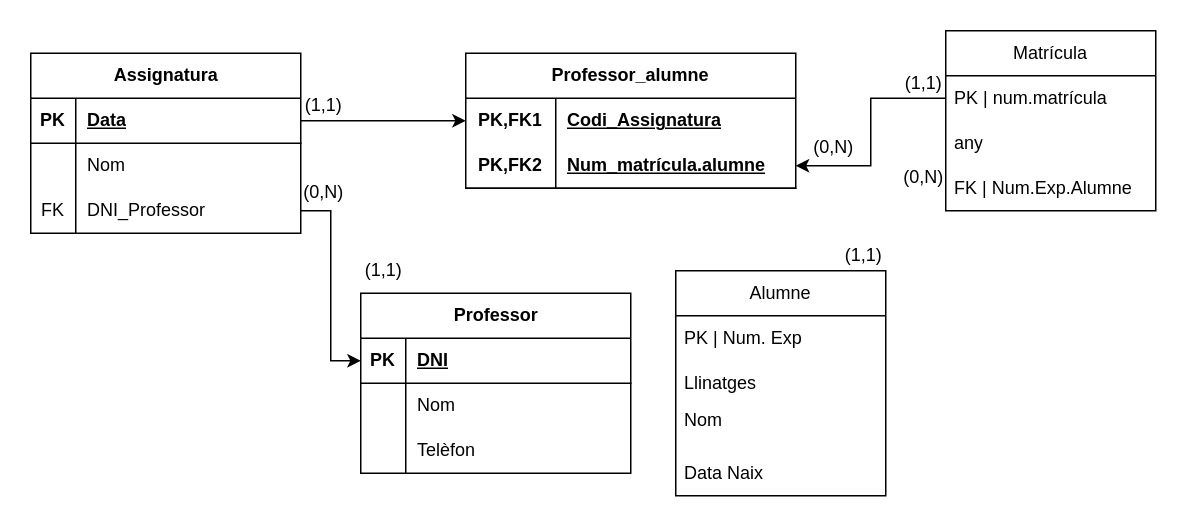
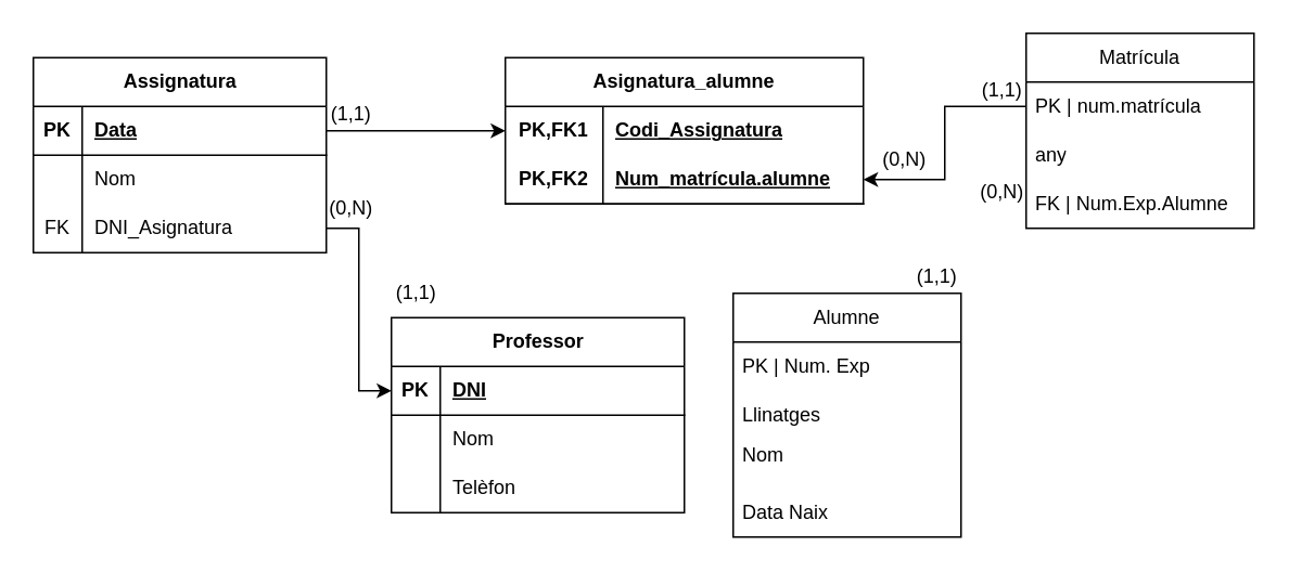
  <mxCell id="0" />
  <mxCell id="1" parent="0" />
  <mxCell id="2" value="Matrícula" style="swimlane;fontStyle=0;childLayout=stackLayout;horizontal=1;startSize=30;horizontalStack=0;resizeParent=1;resizeParentMax=0;resizeLast=0;collapsible=1;marginBottom=0;whiteSpace=wrap;html=1;" vertex="1" parent="1"><mxGeometry x="630" y="20" width="140" height="120" as="geometry"><mxRectangle x="600" y="120" width="80" height="30" as="alternateBounds" /></mxGeometry></mxCell>
  <mxCell id="3" value="PK | num.matrícula" style="text;strokeColor=none;fillColor=none;align=left;verticalAlign=middle;spacingLeft=4;spacingRight=4;overflow=hidden;points=[[0,0.5],[1,0.5]];portConstraint=eastwest;rotatable=0;whiteSpace=wrap;html=1;" vertex="1" parent="2"><mxGeometry y="30" width="140" height="30" as="geometry" /></mxCell>
  <mxCell id="4" value="any" style="text;strokeColor=none;fillColor=none;align=left;verticalAlign=middle;spacingLeft=4;spacingRight=4;overflow=hidden;points=[[0,0.5],[1,0.5]];portConstraint=eastwest;rotatable=0;whiteSpace=wrap;html=1;" vertex="1" parent="2"><mxGeometry y="60" width="140" height="30" as="geometry" /></mxCell>
  <mxCell id="5" value="FK | Num.Exp.Alumne" style="text;strokeColor=none;fillColor=none;align=left;verticalAlign=middle;spacingLeft=4;spacingRight=4;overflow=hidden;points=[[0,0.5],[1,0.5]];portConstraint=eastwest;rotatable=0;whiteSpace=wrap;html=1;" vertex="1" parent="2"><mxGeometry y="90" width="140" height="30" as="geometry" /></mxCell>
  <mxCell id="6" value="Assignatura" style="shape=table;startSize=30;container=1;collapsible=1;childLayout=tableLayout;fixedRows=1;rowLines=0;fontStyle=1;align=center;resizeLast=1;html=1;" vertex="1" parent="1"><mxGeometry x="20" y="35" width="180" height="120" as="geometry" /></mxCell>
  <mxCell id="7" value="" style="shape=tableRow;horizontal=0;startSize=0;swimlaneHead=0;swimlaneBody=0;fillColor=none;collapsible=0;dropTarget=0;points=[[0,0.5],[1,0.5]];portConstraint=eastwest;top=0;left=0;right=0;bottom=1;" vertex="1" parent="6"><mxGeometry y="30" width="180" height="30" as="geometry" /></mxCell>
  <mxCell id="8" value="PK" style="shape=partialRectangle;connectable=0;fillColor=none;top=0;left=0;bottom=0;right=0;fontStyle=1;overflow=hidden;whiteSpace=wrap;html=1;" vertex="1" parent="7"><mxGeometry width="30" height="30" as="geometry"><mxRectangle width="30" height="30" as="alternateBounds" /></mxGeometry></mxCell>
  <mxCell id="9" value="Data" style="shape=partialRectangle;connectable=0;fillColor=none;top=0;left=0;bottom=0;right=0;align=left;spacingLeft=6;fontStyle=5;overflow=hidden;whiteSpace=wrap;html=1;" vertex="1" parent="7"><mxGeometry x="30" width="150" height="30" as="geometry"><mxRectangle width="150" height="30" as="alternateBounds" /></mxGeometry></mxCell>
  <mxCell id="10" value="" style="shape=tableRow;horizontal=0;startSize=0;swimlaneHead=0;swimlaneBody=0;fillColor=none;collapsible=0;dropTarget=0;points=[[0,0.5],[1,0.5]];portConstraint=eastwest;top=0;left=0;right=0;bottom=0;" vertex="1" parent="6"><mxGeometry y="60" width="180" height="30" as="geometry" /></mxCell>
  <mxCell id="11" value="" style="shape=partialRectangle;connectable=0;fillColor=none;top=0;left=0;bottom=0;right=0;editable=1;overflow=hidden;whiteSpace=wrap;html=1;" vertex="1" parent="10"><mxGeometry width="30" height="30" as="geometry"><mxRectangle width="30" height="30" as="alternateBounds" /></mxGeometry></mxCell>
  <mxCell id="12" value="Nom" style="shape=partialRectangle;connectable=0;fillColor=none;top=0;left=0;bottom=0;right=0;align=left;spacingLeft=6;overflow=hidden;whiteSpace=wrap;html=1;" vertex="1" parent="10"><mxGeometry x="30" width="150" height="30" as="geometry"><mxRectangle width="150" height="30" as="alternateBounds" /></mxGeometry></mxCell>
  <mxCell id="13" style="shape=tableRow;horizontal=0;startSize=0;swimlaneHead=0;swimlaneBody=0;fillColor=none;collapsible=0;dropTarget=0;points=[[0,0.5],[1,0.5]];portConstraint=eastwest;top=0;left=0;right=0;bottom=0;" vertex="1" parent="6"><mxGeometry y="90" width="180" height="30" as="geometry" /></mxCell>
  <mxCell id="14" value="FK" style="shape=partialRectangle;connectable=0;fillColor=none;top=0;left=0;bottom=0;right=0;editable=1;overflow=hidden;whiteSpace=wrap;html=1;" vertex="1" parent="13"><mxGeometry width="30" height="30" as="geometry"><mxRectangle width="30" height="30" as="alternateBounds" /></mxGeometry></mxCell>
- <mxCell id="15" value="DNI_Professor" style="shape=partialRectangle;connectable=0;fillColor=none;top=0;left=0;bottom=0;right=0;align=left;spacingLeft=6;overflow=hidden;whiteSpace=wrap;html=1;" vertex="1" parent="13"><mxGeometry x="30" width="150" height="30" as="geometry"><mxRectangle width="150" height="30" as="alternateBounds" /></mxGeometry></mxCell>
- <mxCell id="16" value="Professor_alumne" style="shape=table;startSize=30;container=1;collapsible=1;childLayout=tableLayout;fixedRows=1;rowLines=0;fontStyle=1;align=center;resizeLast=1;html=1;whiteSpace=wrap;" vertex="1" parent="1"><mxGeometry x="310" y="35" width="220" height="90" as="geometry" /></mxCell>
+ <mxCell id="15" value="DNI_Asignatura" style="shape=partialRectangle;connectable=0;fillColor=none;top=0;left=0;bottom=0;right=0;align=left;spacingLeft=6;overflow=hidden;whiteSpace=wrap;html=1;" vertex="1" parent="13"><mxGeometry x="30" width="150" height="30" as="geometry"><mxRectangle width="150" height="30" as="alternateBounds" /></mxGeometry></mxCell>
+ <mxCell id="16" value="Asignatura_alumne" style="shape=table;startSize=30;container=1;collapsible=1;childLayout=tableLayout;fixedRows=1;rowLines=0;fontStyle=1;align=center;resizeLast=1;html=1;whiteSpace=wrap;" vertex="1" parent="1"><mxGeometry x="310" y="35" width="220" height="90" as="geometry" /></mxCell>
  <mxCell id="17" value="" style="shape=tableRow;horizontal=0;startSize=0;swimlaneHead=0;swimlaneBody=0;fillColor=none;collapsible=0;dropTarget=0;points=[[0,0.5],[1,0.5]];portConstraint=eastwest;top=0;left=0;right=0;bottom=0;html=1;" vertex="1" parent="16"><mxGeometry y="30" width="220" height="30" as="geometry" /></mxCell>
  <mxCell id="18" value="PK,FK1" style="shape=partialRectangle;connectable=0;fillColor=none;top=0;left=0;bottom=0;right=0;fontStyle=1;overflow=hidden;html=1;whiteSpace=wrap;" vertex="1" parent="17"><mxGeometry width="60" height="30" as="geometry"><mxRectangle width="60" height="30" as="alternateBounds" /></mxGeometry></mxCell>
  <mxCell id="19" value="Codi_Assignatura" style="shape=partialRectangle;connectable=0;fillColor=none;top=0;left=0;bottom=0;right=0;align=left;spacingLeft=6;fontStyle=5;overflow=hidden;html=1;whiteSpace=wrap;" vertex="1" parent="17"><mxGeometry x="60" width="160" height="30" as="geometry"><mxRectangle width="160" height="30" as="alternateBounds" /></mxGeometry></mxCell>
  <mxCell id="20" value="" style="shape=tableRow;horizontal=0;startSize=0;swimlaneHead=0;swimlaneBody=0;fillColor=none;collapsible=0;dropTarget=0;points=[[0,0.5],[1,0.5]];portConstraint=eastwest;top=0;left=0;right=0;bottom=1;html=1;" vertex="1" parent="16"><mxGeometry y="60" width="220" height="30" as="geometry" /></mxCell>
  <mxCell id="21" value="PK,FK2" style="shape=partialRectangle;connectable=0;fillColor=none;top=0;left=0;bottom=0;right=0;fontStyle=1;overflow=hidden;html=1;whiteSpace=wrap;" vertex="1" parent="20"><mxGeometry width="60" height="30" as="geometry"><mxRectangle width="60" height="30" as="alternateBounds" /></mxGeometry></mxCell>
  <mxCell id="22" value="Num_matrícula.alumne" style="shape=partialRectangle;connectable=0;fillColor=none;top=0;left=0;bottom=0;right=0;align=left;spacingLeft=6;fontStyle=5;overflow=hidden;html=1;whiteSpace=wrap;" vertex="1" parent="20"><mxGeometry x="60" width="160" height="30" as="geometry"><mxRectangle width="160" height="30" as="alternateBounds" /></mxGeometry></mxCell>
  <mxCell id="23" style="edgeStyle=orthogonalEdgeStyle;rounded=0;orthogonalLoop=1;jettySize=auto;html=1;exitX=0;exitY=0.5;exitDx=0;exitDy=0;entryX=1;entryY=0.5;entryDx=0;entryDy=0;" edge="1" parent="1" source="3" target="20"><mxGeometry relative="1" as="geometry" /></mxCell>
  <mxCell id="24" style="edgeStyle=orthogonalEdgeStyle;rounded=0;orthogonalLoop=1;jettySize=auto;html=1;entryX=0;entryY=0.5;entryDx=0;entryDy=0;" edge="1" parent="1" source="7" target="17"><mxGeometry relative="1" as="geometry" /></mxCell>
  <mxCell id="25" value="(1,1)" style="text;html=1;align=center;verticalAlign=middle;resizable=0;points=[];autosize=1;strokeColor=none;fillColor=none;" vertex="1" parent="1"><mxGeometry x="190" y="55" width="50" height="30" as="geometry" /></mxCell>
  <mxCell id="26" value="(1,1)" style="text;html=1;align=center;verticalAlign=middle;resizable=0;points=[];autosize=1;strokeColor=none;fillColor=none;" vertex="1" parent="1"><mxGeometry x="590" y="40" width="50" height="30" as="geometry" /></mxCell>
  <mxCell id="27" value="(0,N)" style="text;html=1;align=center;verticalAlign=middle;resizable=0;points=[];autosize=1;strokeColor=none;fillColor=none;" vertex="1" parent="1"><mxGeometry x="530" y="83" width="50" height="30" as="geometry" /></mxCell>
  <mxCell id="28" value="Professor" style="shape=table;startSize=30;container=1;collapsible=1;childLayout=tableLayout;fixedRows=1;rowLines=0;fontStyle=1;align=center;resizeLast=1;html=1;" vertex="1" parent="1"><mxGeometry x="240" y="195" width="180" height="120" as="geometry" /></mxCell>
  <mxCell id="29" value="" style="shape=tableRow;horizontal=0;startSize=0;swimlaneHead=0;swimlaneBody=0;fillColor=none;collapsible=0;dropTarget=0;points=[[0,0.5],[1,0.5]];portConstraint=eastwest;top=0;left=0;right=0;bottom=1;" vertex="1" parent="28"><mxGeometry y="30" width="180" height="30" as="geometry" /></mxCell>
  <mxCell id="30" value="PK" style="shape=partialRectangle;connectable=0;fillColor=none;top=0;left=0;bottom=0;right=0;fontStyle=1;overflow=hidden;whiteSpace=wrap;html=1;" vertex="1" parent="29"><mxGeometry width="30" height="30" as="geometry"><mxRectangle width="30" height="30" as="alternateBounds" /></mxGeometry></mxCell>
  <mxCell id="31" value="DNI" style="shape=partialRectangle;connectable=0;fillColor=none;top=0;left=0;bottom=0;right=0;align=left;spacingLeft=6;fontStyle=5;overflow=hidden;whiteSpace=wrap;html=1;" vertex="1" parent="29"><mxGeometry x="30" width="150" height="30" as="geometry"><mxRectangle width="150" height="30" as="alternateBounds" /></mxGeometry></mxCell>
  <mxCell id="32" value="" style="shape=tableRow;horizontal=0;startSize=0;swimlaneHead=0;swimlaneBody=0;fillColor=none;collapsible=0;dropTarget=0;points=[[0,0.5],[1,0.5]];portConstraint=eastwest;top=0;left=0;right=0;bottom=0;" vertex="1" parent="28"><mxGeometry y="60" width="180" height="30" as="geometry" /></mxCell>
  <mxCell id="33" value="" style="shape=partialRectangle;connectable=0;fillColor=none;top=0;left=0;bottom=0;right=0;editable=1;overflow=hidden;whiteSpace=wrap;html=1;" vertex="1" parent="32"><mxGeometry width="30" height="30" as="geometry"><mxRectangle width="30" height="30" as="alternateBounds" /></mxGeometry></mxCell>
  <mxCell id="34" value="Nom" style="shape=partialRectangle;connectable=0;fillColor=none;top=0;left=0;bottom=0;right=0;align=left;spacingLeft=6;overflow=hidden;whiteSpace=wrap;html=1;" vertex="1" parent="32"><mxGeometry x="30" width="150" height="30" as="geometry"><mxRectangle width="150" height="30" as="alternateBounds" /></mxGeometry></mxCell>
  <mxCell id="35" style="shape=tableRow;horizontal=0;startSize=0;swimlaneHead=0;swimlaneBody=0;fillColor=none;collapsible=0;dropTarget=0;points=[[0,0.5],[1,0.5]];portConstraint=eastwest;top=0;left=0;right=0;bottom=0;" vertex="1" parent="28"><mxGeometry y="90" width="180" height="30" as="geometry" /></mxCell>
  <mxCell id="36" style="shape=partialRectangle;connectable=0;fillColor=none;top=0;left=0;bottom=0;right=0;editable=1;overflow=hidden;whiteSpace=wrap;html=1;" vertex="1" parent="35"><mxGeometry width="30" height="30" as="geometry"><mxRectangle width="30" height="30" as="alternateBounds" /></mxGeometry></mxCell>
  <mxCell id="37" value="Telèfon" style="shape=partialRectangle;connectable=0;fillColor=none;top=0;left=0;bottom=0;right=0;align=left;spacingLeft=6;overflow=hidden;whiteSpace=wrap;html=1;" vertex="1" parent="35"><mxGeometry x="30" width="150" height="30" as="geometry"><mxRectangle width="150" height="30" as="alternateBounds" /></mxGeometry></mxCell>
  <mxCell id="38" style="edgeStyle=orthogonalEdgeStyle;rounded=0;orthogonalLoop=1;jettySize=auto;html=1;entryX=0;entryY=0.5;entryDx=0;entryDy=0;" edge="1" parent="1" source="13" target="29"><mxGeometry relative="1" as="geometry" /></mxCell>
  <mxCell id="39" value="(1,1)" style="text;html=1;align=center;verticalAlign=middle;resizable=0;points=[];autosize=1;strokeColor=none;fillColor=none;" vertex="1" parent="1"><mxGeometry x="230" y="165" width="50" height="30" as="geometry" /></mxCell>
  <mxCell id="40" value="(0,N)" style="text;html=1;align=center;verticalAlign=middle;resizable=0;points=[];autosize=1;strokeColor=none;fillColor=none;" vertex="1" parent="1"><mxGeometry x="190" y="113" width="50" height="30" as="geometry" /></mxCell>
  <mxCell id="41" value="Alumne" style="swimlane;fontStyle=0;childLayout=stackLayout;horizontal=1;startSize=30;horizontalStack=0;resizeParent=1;resizeParentMax=0;resizeLast=0;collapsible=1;marginBottom=0;whiteSpace=wrap;html=1;" vertex="1" parent="1"><mxGeometry x="450" y="180" width="140" height="150" as="geometry"><mxRectangle x="600" y="120" width="80" height="30" as="alternateBounds" /></mxGeometry></mxCell>
  <mxCell id="42" value="PK | Num. Exp" style="text;strokeColor=none;fillColor=none;align=left;verticalAlign=middle;spacingLeft=4;spacingRight=4;overflow=hidden;points=[[0,0.5],[1,0.5]];portConstraint=eastwest;rotatable=0;whiteSpace=wrap;html=1;" vertex="1" parent="41"><mxGeometry y="30" width="140" height="30" as="geometry" /></mxCell>
  <mxCell id="43" value="Llinatges" style="text;strokeColor=none;fillColor=none;align=left;verticalAlign=middle;spacingLeft=4;spacingRight=4;overflow=hidden;points=[[0,0.5],[1,0.5]];portConstraint=eastwest;rotatable=0;whiteSpace=wrap;html=1;" vertex="1" parent="41"><mxGeometry y="60" width="140" height="30" as="geometry" /></mxCell>
  <mxCell id="44" value="Nom&lt;div&gt;&lt;br&gt;&lt;/div&gt;" style="text;strokeColor=none;fillColor=none;align=left;verticalAlign=middle;spacingLeft=4;spacingRight=4;overflow=hidden;points=[[0,0.5],[1,0.5]];portConstraint=eastwest;rotatable=0;whiteSpace=wrap;html=1;" vertex="1" parent="41"><mxGeometry y="90" width="140" height="30" as="geometry" /></mxCell>
  <mxCell id="45" value="Data Naix" style="text;strokeColor=none;fillColor=none;align=left;verticalAlign=middle;spacingLeft=4;spacingRight=4;overflow=hidden;points=[[0,0.5],[1,0.5]];portConstraint=eastwest;rotatable=0;whiteSpace=wrap;html=1;" vertex="1" parent="41"><mxGeometry y="120" width="140" height="30" as="geometry" /></mxCell>
  <mxCell id="46" value="(1,1)" style="text;html=1;align=center;verticalAlign=middle;resizable=0;points=[];autosize=1;strokeColor=none;fillColor=none;" vertex="1" parent="1"><mxGeometry x="550" y="155" width="50" height="30" as="geometry" /></mxCell>
  <mxCell id="47" value="(0,N)" style="text;html=1;align=center;verticalAlign=middle;resizable=0;points=[];autosize=1;strokeColor=none;fillColor=none;" vertex="1" parent="1"><mxGeometry x="590" y="103" width="50" height="30" as="geometry" /></mxCell>
